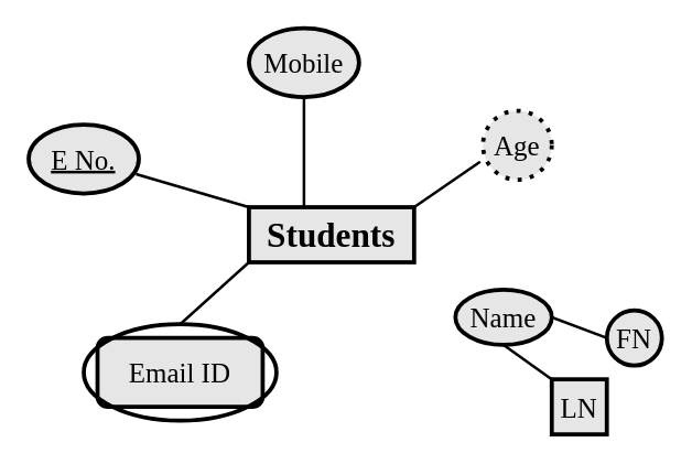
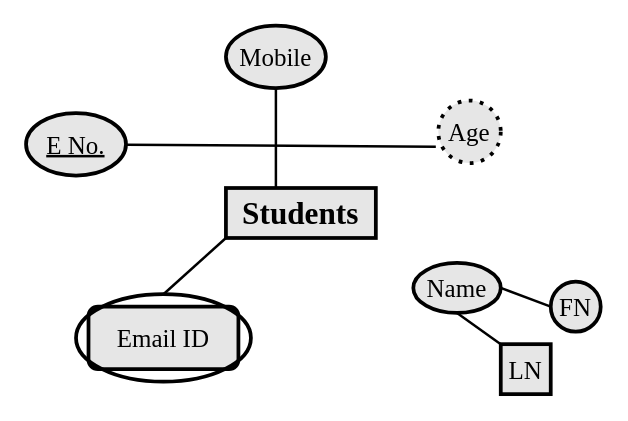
  <mxCell id="0" />
  <mxCell id="1" parent="0" />
  <mxCell id="2" value="Students" style="rounded=0;whiteSpace=wrap;html=1;fontFamily=Ubuntu Mono;fontSource=https%3A%2F%2Ffonts.googleapis.com%2Fcss%3Ffamily%3DUbuntu%2BMono;fontSize=25;strokeWidth=3;gradientColor=none;fillColor=#E6E6E6;strokeColor=default;fontStyle=1" vertex="1" parent="1"><mxGeometry x="180" y="150" width="120" height="40" as="geometry" /></mxCell>
  <mxCell id="3" value="Mobile" style="ellipse;whiteSpace=wrap;html=1;fontFamily=Ubuntu Mono;fontSource=https%3A%2F%2Ffonts.googleapis.com%2Fcss%3Ffamily%3DUbuntu%2BMono;fontSize=20;strokeWidth=3;fillColor=#E6E6E6;strokeColor=default;" vertex="1" parent="1"><mxGeometry x="180" y="20" width="80" height="50" as="geometry" /></mxCell>
  <mxCell id="4" value="Age" style="ellipse;whiteSpace=wrap;html=1;fontFamily=Ubuntu Mono;fontSource=https%3A%2F%2Ffonts.googleapis.com%2Fcss%3Ffamily%3DUbuntu%2BMono;fontSize=20;strokeWidth=3;fillColor=#E6E6E6;strokeColor=default;dashed=1;dashPattern=1 2;" vertex="1" parent="1"><mxGeometry x="350" y="80" width="50" height="50" as="geometry" /></mxCell>
  <mxCell id="5" value="Name" style="ellipse;whiteSpace=wrap;html=1;fontFamily=Ubuntu Mono;fontSource=https%3A%2F%2Ffonts.googleapis.com%2Fcss%3Ffamily%3DUbuntu%2BMono;fontSize=20;strokeWidth=3;fillColor=#E6E6E6;strokeColor=default;" vertex="1" parent="1"><mxGeometry x="330" y="210" width="70" height="40" as="geometry" /></mxCell>
  <mxCell id="6" value="FN" style="ellipse;whiteSpace=wrap;html=1;fontFamily=Ubuntu Mono;fontSource=https%3A%2F%2Ffonts.googleapis.com%2Fcss%3Ffamily%3DUbuntu%2BMono;fontSize=20;strokeWidth=3;fillColor=#E6E6E6;strokeColor=default;" vertex="1" parent="1"><mxGeometry x="440" y="225" width="40" height="40" as="geometry" /></mxCell>
  <mxCell id="7" value="LN" style="whiteSpace=wrap;html=1;fontFamily=Ubuntu Mono;fontSource=https%3A%2F%2Ffonts.googleapis.com%2Fcss%3Ffamily%3DUbuntu%2BMono;fontSize=20;strokeWidth=3;fillColor=#E6E6E6;strokeColor=default;rounded=0;" vertex="1" parent="1"><mxGeometry x="400" y="275" width="40" height="40" as="geometry" /></mxCell>
  <mxCell id="8" value="Email ID" style="whiteSpace=wrap;html=1;fontFamily=Ubuntu Mono;fontSource=https%3A%2F%2Ffonts.googleapis.com%2Fcss%3Ffamily%3DUbuntu%2BMono;fontSize=20;strokeWidth=3;fillColor=#E6E6E6;strokeColor=default;rounded=1;" vertex="1" parent="1"><mxGeometry x="70" y="245" width="120" height="50" as="geometry" /></mxCell>
  <mxCell id="9" value="" style="ellipse;whiteSpace=wrap;html=1;fontFamily=Ubuntu Mono;fontSource=https%3A%2F%2Ffonts.googleapis.com%2Fcss%3Ffamily%3DUbuntu%2BMono;fontSize=20;strokeWidth=3;fillColor=none;strokeColor=default;" vertex="1" parent="1"><mxGeometry x="60" y="235" width="140" height="70" as="geometry" /></mxCell>
  <mxCell id="10" value="E No." style="ellipse;whiteSpace=wrap;html=1;fontFamily=Ubuntu Mono;fontSource=https%3A%2F%2Ffonts.googleapis.com%2Fcss%3Ffamily%3DUbuntu%2BMono;fontSize=20;strokeWidth=3;fillColor=#E6E6E6;strokeColor=default;fontStyle=4" vertex="1" parent="1"><mxGeometry x="20" y="90" width="80" height="50" as="geometry" /></mxCell>
  <mxCell id="11" value="" style="endArrow=none;html=1;rounded=0;exitX=0.5;exitY=0;exitDx=0;exitDy=0;entryX=0;entryY=1;entryDx=0;entryDy=0;strokeWidth=2;" edge="1" parent="1" source="9" target="2"><mxGeometry width="50" height="50" relative="1" as="geometry"><mxPoint x="260" y="330" as="sourcePoint" /><mxPoint x="310" y="280" as="targetPoint" /></mxGeometry></mxCell>
  <mxCell id="12" value="" style="endArrow=none;html=1;rounded=0;exitX=0;exitY=0;exitDx=0;exitDy=0;strokeWidth=2;entryX=0.5;entryY=1;entryDx=0;entryDy=0;" edge="1" parent="1" source="7" target="5"><mxGeometry width="50" height="50" relative="1" as="geometry"><mxPoint x="420" y="331" as="sourcePoint" /><mxPoint x="350" y="280" as="targetPoint" /></mxGeometry></mxCell>
  <mxCell id="13" value="" style="endArrow=none;html=1;rounded=0;exitX=0;exitY=0.5;exitDx=0;exitDy=0;strokeWidth=2;entryX=1;entryY=0.5;entryDx=0;entryDy=0;" edge="1" parent="1" source="6" target="5"><mxGeometry width="50" height="50" relative="1" as="geometry"><mxPoint x="416" y="291" as="sourcePoint" /><mxPoint x="390" y="258" as="targetPoint" /></mxGeometry></mxCell>
- <mxCell id="14" value="" style="endArrow=none;html=1;rounded=0;exitX=0;exitY=0;exitDx=0;exitDy=0;entryX=0.975;entryY=0.72;entryDx=0;entryDy=0;strokeWidth=2;entryPerimeter=0;" edge="1" parent="1" source="2" target="10"><mxGeometry width="50" height="50" relative="1" as="geometry"><mxPoint x="380" y="251" as="sourcePoint" /><mxPoint x="310" y="200" as="targetPoint" /></mxGeometry></mxCell>
  <mxCell id="15" value="" style="endArrow=none;html=1;rounded=0;strokeWidth=2;" edge="1" parent="1" source="3"><mxGeometry width="50" height="50" relative="1" as="geometry"><mxPoint x="390" y="261" as="sourcePoint" /><mxPoint x="220" y="150" as="targetPoint" /></mxGeometry></mxCell>
- <mxCell id="16" value="" style="endArrow=none;html=1;rounded=0;exitX=-0.04;exitY=0.74;exitDx=0;exitDy=0;entryX=1;entryY=0;entryDx=0;entryDy=0;strokeWidth=2;exitPerimeter=0;" edge="1" parent="1" source="4" target="2"><mxGeometry width="50" height="50" relative="1" as="geometry"><mxPoint x="400" y="271" as="sourcePoint" /><mxPoint x="330" y="220" as="targetPoint" /></mxGeometry></mxCell>
+ <mxCell id="16" value="" style="endArrow=none;html=1;rounded=0;exitX=-0.04;exitY=0.74;exitDx=0;exitDy=0;strokeWidth=2;exitPerimeter=0;" edge="1" parent="1" source="4" target="10"><mxGeometry width="50" height="50" relative="1" as="geometry"><mxPoint x="400" y="271" as="sourcePoint" /><mxPoint x="330" y="220" as="targetPoint" /></mxGeometry></mxCell>
